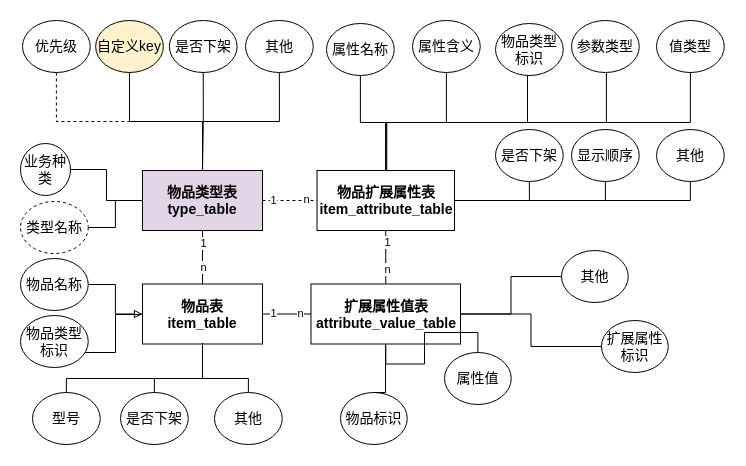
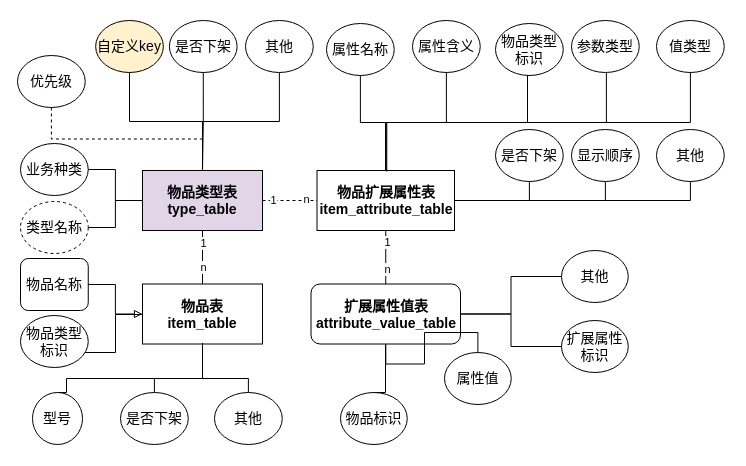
  <mxCell id="0" />
  <mxCell id="1" parent="0" />
  <mxCell id="2" value="" style="edgeStyle=orthogonalEdgeStyle;rounded=0;orthogonalLoop=1;jettySize=auto;html=1;endArrow=none;endFill=0;fontStyle=1;fontSize=14;dashed=1;" parent="1" source="5" target="10" edge="1"><mxGeometry relative="1" as="geometry" /></mxCell>
  <mxCell id="3" value="1" style="edgeLabel;html=1;align=center;verticalAlign=middle;resizable=0;points=[];" parent="2" vertex="1" connectable="0"><mxGeometry x="-0.679" relative="1" as="geometry"><mxPoint x="1" y="-1" as="offset" /></mxGeometry></mxCell>
  <mxCell id="4" value="n" style="edgeLabel;html=1;align=center;verticalAlign=middle;resizable=0;points=[];" parent="2" vertex="1" connectable="0"><mxGeometry x="0.696" y="-2" relative="1" as="geometry"><mxPoint x="-3" y="-4" as="offset" /></mxGeometry></mxCell>
  <mxCell id="5" value="物品类型表&lt;br&gt;type_table" style="rounded=0;whiteSpace=wrap;html=1;fontStyle=1;fontSize=14;fillColor=#e1d5e7;" parent="1" vertex="1"><mxGeometry x="142" y="170" width="120" height="60" as="geometry" /></mxCell>
  <mxCell id="6" value="" style="edgeStyle=orthogonalEdgeStyle;rounded=0;orthogonalLoop=1;jettySize=auto;html=1;endArrow=none;endFill=0;fontStyle=1;fontSize=14;exitX=0;exitY=0.5;exitDx=0;exitDy=0;" parent="1" source="5" target="16" edge="1"><mxGeometry relative="1" as="geometry" /></mxCell>
  <mxCell id="7" value="" style="edgeStyle=orthogonalEdgeStyle;rounded=0;orthogonalLoop=1;jettySize=auto;html=1;endArrow=none;endFill=0;" edge="1" parent="1" source="10" target="15"><mxGeometry relative="1" as="geometry" /></mxCell>
  <mxCell id="8" value="1" style="edgeLabel;html=1;align=center;verticalAlign=middle;resizable=0;points=[];" vertex="1" connectable="0" parent="7"><mxGeometry x="-0.577" y="1" relative="1" as="geometry"><mxPoint as="offset" /></mxGeometry></mxCell>
  <mxCell id="9" value="n" style="edgeLabel;html=1;align=center;verticalAlign=middle;resizable=0;points=[];" vertex="1" connectable="0" parent="7"><mxGeometry x="0.431" y="1" relative="1" as="geometry"><mxPoint as="offset" /></mxGeometry></mxCell>
  <mxCell id="10" value="物品扩展属性表&lt;br&gt;item_attribute_table" style="rounded=0;whiteSpace=wrap;html=1;fontStyle=1;fontSize=14;" parent="1" vertex="1"><mxGeometry x="316.5" y="170" width="137.5" height="60" as="geometry" /></mxCell>
- <mxCell id="11" value="" style="edgeStyle=orthogonalEdgeStyle;rounded=0;orthogonalLoop=1;jettySize=auto;html=1;endArrow=none;endFill=0;fontStyle=1;fontSize=14;" parent="1" source="14" target="15" edge="1"><mxGeometry relative="1" as="geometry" /></mxCell>
- <mxCell id="12" value="n" style="edgeLabel;html=1;align=center;verticalAlign=middle;resizable=0;points=[];" parent="11" vertex="1" connectable="0"><mxGeometry x="0.696" relative="1" as="geometry"><mxPoint x="-4" y="-1" as="offset" /></mxGeometry></mxCell>
- <mxCell id="13" value="1" style="edgeLabel;html=1;align=center;verticalAlign=middle;resizable=0;points=[];" parent="11" vertex="1" connectable="0"><mxGeometry x="-0.579" y="-2" relative="1" as="geometry"><mxPoint y="-3" as="offset" /></mxGeometry></mxCell>
  <mxCell id="14" value="物品表&lt;br&gt;item_table" style="rounded=0;whiteSpace=wrap;html=1;fontStyle=1;fontSize=14;" parent="1" vertex="1"><mxGeometry x="142" y="283.5" width="120" height="60" as="geometry" /></mxCell>
- <mxCell id="15" value="扩展属性值表&lt;br&gt;attribute_value_table" style="rounded=0;whiteSpace=wrap;html=1;fontStyle=1;fontSize=14;" parent="1" vertex="1"><mxGeometry x="310.5" y="283.5" width="149.5" height="60" as="geometry" /></mxCell>
+ <mxCell id="15" value="扩展属性值表&lt;br&gt;attribute_value_table" style="whiteSpace=wrap;html=1;fontStyle=1;fontSize=14;rounded=1;" parent="1" vertex="1"><mxGeometry x="310.5" y="283.5" width="149.5" height="60" as="geometry" /></mxCell>
  <mxCell id="16" value="类型名称" style="ellipse;whiteSpace=wrap;html=1;fontStyle=0;fontSize=14;dashed=1;" parent="1" vertex="1"><mxGeometry x="20" y="201" width="67.75" height="52" as="geometry" /></mxCell>
  <mxCell id="17" value="" style="edgeStyle=orthogonalEdgeStyle;rounded=0;orthogonalLoop=1;jettySize=auto;html=1;endArrow=none;endFill=0;exitX=0.5;exitY=1;exitDx=0;exitDy=0;" parent="1" source="5" target="14" edge="1"><mxGeometry relative="1" as="geometry"><mxPoint x="202" y="292" as="sourcePoint" /></mxGeometry></mxCell>
  <mxCell id="18" value="n" style="edgeLabel;html=1;align=center;verticalAlign=middle;resizable=0;points=[];" parent="17" vertex="1" connectable="0"><mxGeometry x="-0.04" y="-1" relative="1" as="geometry"><mxPoint x="1" y="10" as="offset" /></mxGeometry></mxCell>
  <mxCell id="19" value="1" style="edgeLabel;html=1;align=center;verticalAlign=middle;resizable=0;points=[];" parent="17" vertex="1" connectable="0"><mxGeometry x="-0.801" y="1" relative="1" as="geometry"><mxPoint x="-1" y="7" as="offset" /></mxGeometry></mxCell>
  <mxCell id="20" value="" style="edgeStyle=orthogonalEdgeStyle;rounded=0;orthogonalLoop=1;jettySize=auto;html=1;entryX=0;entryY=0.5;entryDx=0;entryDy=0;endArrow=none;endFill=0;exitX=1;exitY=0.5;exitDx=0;exitDy=0;" edge="1" parent="1" source="21" target="5"><mxGeometry relative="1" as="geometry"><mxPoint x="45.875" y="165" as="targetPoint" /></mxGeometry></mxCell>
- <mxCell id="21" value="业务种类" style="ellipse;whiteSpace=wrap;html=1;fontStyle=0;fontSize=14;" vertex="1" parent="1"><mxGeometry x="20" y="143" width="50" height="52" as="geometry" /></mxCell>
+ <mxCell id="21" value="业务种类" style="ellipse;whiteSpace=wrap;html=1;fontStyle=0;fontSize=14;" vertex="1" parent="1"><mxGeometry x="20" y="143" width="67.75" height="52" as="geometry" /></mxCell>
  <mxCell id="22" value="" style="edgeStyle=orthogonalEdgeStyle;rounded=0;orthogonalLoop=1;jettySize=auto;html=1;endArrow=none;endFill=0;exitX=0.5;exitY=1;exitDx=0;exitDy=0;dashed=1;" edge="1" parent="1" source="23" target="5"><mxGeometry relative="1" as="geometry" /></mxCell>
- <mxCell id="23" value="优先级" style="ellipse;whiteSpace=wrap;html=1;fontStyle=0;fontSize=14;" vertex="1" parent="1"><mxGeometry x="22" y="20" width="67.75" height="52" as="geometry" /></mxCell>
+ <mxCell id="23" value="优先级" style="ellipse;whiteSpace=wrap;html=1;fontStyle=0;fontSize=14;" vertex="1" parent="1"><mxGeometry x="17" y="55" width="67.75" height="52" as="geometry" /></mxCell>
  <mxCell id="24" value="" style="edgeStyle=orthogonalEdgeStyle;rounded=0;orthogonalLoop=1;jettySize=auto;html=1;endArrow=none;endFill=0;" edge="1" parent="1" source="25" target="5"><mxGeometry relative="1" as="geometry" /></mxCell>
  <mxCell id="25" value="自定义key" style="ellipse;whiteSpace=wrap;html=1;fontStyle=0;fontSize=14;fillColor=#fff2cc;" vertex="1" parent="1"><mxGeometry x="95.13" y="20" width="67.75" height="52" as="geometry" /></mxCell>
  <mxCell id="26" value="" style="edgeStyle=orthogonalEdgeStyle;rounded=0;orthogonalLoop=1;jettySize=auto;html=1;endArrow=none;endFill=0;" edge="1" parent="1" source="27" target="5"><mxGeometry relative="1" as="geometry" /></mxCell>
  <mxCell id="27" value="是否下架" style="ellipse;whiteSpace=wrap;html=1;fontStyle=0;fontSize=14;" vertex="1" parent="1"><mxGeometry x="168.88" y="20" width="67.75" height="52" as="geometry" /></mxCell>
  <mxCell id="28" value="" style="edgeStyle=orthogonalEdgeStyle;rounded=0;orthogonalLoop=1;jettySize=auto;html=1;entryX=0.5;entryY=0;entryDx=0;entryDy=0;endArrow=none;endFill=0;" edge="1" parent="1" source="29" target="5"><mxGeometry relative="1" as="geometry" /></mxCell>
  <mxCell id="29" value="其他" style="ellipse;whiteSpace=wrap;html=1;fontStyle=0;fontSize=14;" vertex="1" parent="1"><mxGeometry x="245" y="20" width="67.75" height="52" as="geometry" /></mxCell>
  <mxCell id="30" value="" style="edgeStyle=orthogonalEdgeStyle;rounded=0;orthogonalLoop=1;jettySize=auto;html=1;endArrow=none;endFill=0;" edge="1" parent="1"><mxGeometry relative="1" as="geometry"><mxPoint x="359.875" y="74" as="sourcePoint" /><mxPoint x="385" y="169" as="targetPoint" /><Array as="points"><mxPoint x="360" y="122" /><mxPoint x="385" y="122" /></Array></mxGeometry></mxCell>
  <mxCell id="31" value="属性名称" style="ellipse;whiteSpace=wrap;html=1;fontStyle=0;fontSize=14;" vertex="1" parent="1"><mxGeometry x="326" y="23" width="67.75" height="52" as="geometry" /></mxCell>
  <mxCell id="32" value="" style="edgeStyle=orthogonalEdgeStyle;rounded=0;orthogonalLoop=1;jettySize=auto;html=1;endArrow=none;endFill=0;exitX=0.5;exitY=1;exitDx=0;exitDy=0;entryX=0.5;entryY=0;entryDx=0;entryDy=0;" edge="1" parent="1" source="33" target="10"><mxGeometry relative="1" as="geometry"><mxPoint x="429.875" y="72" as="sourcePoint" /><mxPoint x="369.3" y="171" as="targetPoint" /><Array as="points"><mxPoint x="446" y="122" /><mxPoint x="385" y="122" /></Array></mxGeometry></mxCell>
  <mxCell id="33" value="属性含义" style="ellipse;whiteSpace=wrap;html=1;fontStyle=0;fontSize=14;" vertex="1" parent="1"><mxGeometry x="412" y="20" width="67.75" height="52" as="geometry" /></mxCell>
  <mxCell id="34" value="" style="edgeStyle=orthogonalEdgeStyle;rounded=0;orthogonalLoop=1;jettySize=auto;html=1;endArrow=none;endFill=0;entryX=0.5;entryY=0;entryDx=0;entryDy=0;" edge="1" parent="1" target="10"><mxGeometry relative="1" as="geometry"><mxPoint x="605.875" y="72" as="sourcePoint" /><mxPoint x="358" y="167" as="targetPoint" /><Array as="points"><mxPoint x="606" y="122" /><mxPoint x="385" y="122" /></Array></mxGeometry></mxCell>
  <mxCell id="35" value="" style="edgeStyle=orthogonalEdgeStyle;rounded=0;orthogonalLoop=1;jettySize=auto;html=1;entryX=0.5;entryY=0;entryDx=0;entryDy=0;endArrow=none;endFill=0;exitX=0.5;exitY=1;exitDx=0;exitDy=0;" edge="1" parent="1"><mxGeometry relative="1" as="geometry"><mxPoint x="529.875" y="75" as="sourcePoint" /><mxPoint x="386.25" y="171" as="targetPoint" /><Array as="points"><mxPoint x="527" y="75" /><mxPoint x="527" y="122" /><mxPoint x="386" y="122" /></Array></mxGeometry></mxCell>
  <mxCell id="36" value="值类型" style="ellipse;whiteSpace=wrap;html=1;fontStyle=0;fontSize=14;" vertex="1" parent="1"><mxGeometry x="656" y="20" width="67.75" height="52" as="geometry" /></mxCell>
  <mxCell id="37" value="" style="edgeStyle=orthogonalEdgeStyle;rounded=0;orthogonalLoop=1;jettySize=auto;html=1;entryX=1;entryY=0.5;entryDx=0;entryDy=0;endArrow=none;endFill=0;exitX=0.5;exitY=1;exitDx=0;exitDy=0;" edge="1" parent="1" source="38" target="10"><mxGeometry relative="1" as="geometry"><mxPoint x="729.875" y="259" as="targetPoint" /><Array as="points"><mxPoint x="690" y="200" /></Array></mxGeometry></mxCell>
  <mxCell id="38" value="其他" style="ellipse;whiteSpace=wrap;html=1;fontStyle=0;fontSize=14;" vertex="1" parent="1"><mxGeometry x="656" y="129" width="67.75" height="52" as="geometry" /></mxCell>
  <mxCell id="39" value="" style="edgeStyle=orthogonalEdgeStyle;rounded=0;orthogonalLoop=1;jettySize=auto;html=1;entryX=1;entryY=0.5;entryDx=0;entryDy=0;endArrow=none;endFill=0;exitX=0.5;exitY=1;exitDx=0;exitDy=0;" edge="1" parent="1" source="40" target="10"><mxGeometry relative="1" as="geometry"><mxPoint x="646.875" y="259" as="targetPoint" /><Array as="points"><mxPoint x="605" y="200" /></Array></mxGeometry></mxCell>
  <mxCell id="40" value="显示顺序" style="ellipse;whiteSpace=wrap;html=1;fontStyle=0;fontSize=14;" vertex="1" parent="1"><mxGeometry x="571" y="129" width="67.75" height="52" as="geometry" /></mxCell>
  <mxCell id="41" value="" style="edgeStyle=orthogonalEdgeStyle;rounded=0;orthogonalLoop=1;jettySize=auto;html=1;entryX=1;entryY=0.5;entryDx=0;entryDy=0;endArrow=none;endFill=0;exitX=0.5;exitY=1;exitDx=0;exitDy=0;" edge="1" parent="1" source="42" target="10"><mxGeometry relative="1" as="geometry"><mxPoint x="556.875" y="259" as="targetPoint" /><Array as="points"><mxPoint x="529" y="200" /></Array></mxGeometry></mxCell>
  <mxCell id="42" value="是否下架" style="ellipse;whiteSpace=wrap;html=1;fontStyle=0;fontSize=14;" vertex="1" parent="1"><mxGeometry x="495" y="129" width="67.75" height="52" as="geometry" /></mxCell>
  <mxCell id="43" value="" style="edgeStyle=orthogonalEdgeStyle;rounded=0;orthogonalLoop=1;jettySize=auto;html=1;entryX=0.5;entryY=0;entryDx=0;entryDy=0;endArrow=none;endFill=0;exitX=0.5;exitY=1;exitDx=0;exitDy=0;" edge="1" parent="1"><mxGeometry relative="1" as="geometry"><mxPoint x="689.875" y="72" as="sourcePoint" /><mxPoint x="385.25" y="170" as="targetPoint" /><Array as="points"><mxPoint x="690" y="122" /><mxPoint x="385" y="122" /></Array></mxGeometry></mxCell>
  <mxCell id="44" value="参数类型" style="ellipse;whiteSpace=wrap;html=1;fontStyle=0;fontSize=14;" vertex="1" parent="1"><mxGeometry x="571" y="20" width="67.75" height="52" as="geometry" /></mxCell>
  <mxCell id="45" value="物品类型标识" style="ellipse;whiteSpace=wrap;html=1;fontStyle=0;fontSize=14;" vertex="1" parent="1"><mxGeometry x="495" y="23" width="67.75" height="52" as="geometry" /></mxCell>
  <mxCell id="46" value="" style="edgeStyle=orthogonalEdgeStyle;rounded=0;orthogonalLoop=1;jettySize=auto;html=1;endArrow=block;endFill=0;" edge="1" parent="1" source="47" target="14"><mxGeometry relative="1" as="geometry" /></mxCell>
- <mxCell id="47" value="物品名称" style="ellipse;whiteSpace=wrap;html=1;fontStyle=0;fontSize=14;" vertex="1" parent="1"><mxGeometry x="20" y="258" width="67.75" height="52" as="geometry" /></mxCell>
+ <mxCell id="47" value="物品名称" style="whiteSpace=wrap;html=1;fontStyle=0;fontSize=14;rounded=1;" vertex="1" parent="1"><mxGeometry x="20" y="258" width="67.75" height="52" as="geometry" /></mxCell>
  <mxCell id="48" value="" style="edgeStyle=orthogonalEdgeStyle;rounded=0;orthogonalLoop=1;jettySize=auto;html=1;endArrow=none;endFill=0;exitX=0.5;exitY=0;exitDx=0;exitDy=0;" edge="1" parent="1" source="49"><mxGeometry relative="1" as="geometry"><mxPoint x="146.875" y="394" as="sourcePoint" /><mxPoint x="202" y="342.5" as="targetPoint" /><Array as="points"><mxPoint x="154" y="378" /><mxPoint x="202" y="378" /></Array></mxGeometry></mxCell>
  <mxCell id="49" value="是否下架" style="ellipse;whiteSpace=wrap;html=1;fontStyle=0;fontSize=14;" vertex="1" parent="1"><mxGeometry x="120" y="392" width="67.75" height="52" as="geometry" /></mxCell>
  <mxCell id="50" value="" style="edgeStyle=orthogonalEdgeStyle;rounded=0;orthogonalLoop=1;jettySize=auto;html=1;entryX=0.5;entryY=1;entryDx=0;entryDy=0;endArrow=none;endFill=0;exitX=0.5;exitY=0;exitDx=0;exitDy=0;" edge="1" parent="1" source="51" target="14"><mxGeometry relative="1" as="geometry"><Array as="points"><mxPoint x="66" y="378" /><mxPoint x="202" y="378" /></Array></mxGeometry></mxCell>
- <mxCell id="51" value="型号" style="ellipse;whiteSpace=wrap;html=1;fontStyle=0;fontSize=14;" vertex="1" parent="1"><mxGeometry x="32" y="392" width="67.75" height="52" as="geometry" /></mxCell>
+ <mxCell id="51" value="型号" style="ellipse;whiteSpace=wrap;html=1;fontStyle=0;fontSize=14;" vertex="1" parent="1"><mxGeometry x="32" y="392" width="50" height="52" as="geometry" /></mxCell>
  <mxCell id="52" value="" style="edgeStyle=orthogonalEdgeStyle;rounded=0;orthogonalLoop=1;jettySize=auto;html=1;endArrow=none;endFill=0;" edge="1" parent="1" source="53" target="14"><mxGeometry relative="1" as="geometry"><Array as="points"><mxPoint x="115" y="352" /><mxPoint x="115" y="314" /></Array></mxGeometry></mxCell>
  <mxCell id="53" value="物品类型标识" style="ellipse;whiteSpace=wrap;html=1;fontStyle=0;fontSize=14;" vertex="1" parent="1"><mxGeometry x="20" y="315" width="67.75" height="52" as="geometry" /></mxCell>
  <mxCell id="54" value="" style="edgeStyle=orthogonalEdgeStyle;rounded=0;orthogonalLoop=1;jettySize=auto;html=1;endArrow=none;endFill=0;" edge="1" parent="1" source="55" target="14"><mxGeometry relative="1" as="geometry"><Array as="points"><mxPoint x="248" y="378" /><mxPoint x="202" y="378" /></Array></mxGeometry></mxCell>
  <mxCell id="55" value="其他" style="ellipse;whiteSpace=wrap;html=1;fontStyle=0;fontSize=14;" vertex="1" parent="1"><mxGeometry x="214" y="392" width="67.75" height="52" as="geometry" /></mxCell>
  <mxCell id="56" value="" style="edgeStyle=orthogonalEdgeStyle;rounded=0;orthogonalLoop=1;jettySize=auto;html=1;endArrow=none;endFill=0;" edge="1" parent="1" source="57" target="15"><mxGeometry relative="1" as="geometry" /></mxCell>
  <mxCell id="57" value="其他" style="ellipse;whiteSpace=wrap;html=1;fontStyle=0;fontSize=14;" vertex="1" parent="1"><mxGeometry x="561" y="250" width="66.75" height="52" as="geometry" /></mxCell>
  <mxCell id="58" value="" style="edgeStyle=orthogonalEdgeStyle;rounded=0;orthogonalLoop=1;jettySize=auto;html=1;endArrow=none;endFill=0;" edge="1" parent="1" source="59" target="15"><mxGeometry relative="1" as="geometry" /></mxCell>
  <mxCell id="59" value="属性值" style="ellipse;whiteSpace=wrap;html=1;fontStyle=0;fontSize=14;" vertex="1" parent="1"><mxGeometry x="444" y="352" width="66.75" height="52" as="geometry" /></mxCell>
  <mxCell id="60" value="" style="edgeStyle=orthogonalEdgeStyle;rounded=0;orthogonalLoop=1;jettySize=auto;html=1;endArrow=none;endFill=0;exitX=0.5;exitY=0;exitDx=0;exitDy=0;" edge="1" parent="1" source="61" target="15"><mxGeometry relative="1" as="geometry"><Array as="points"><mxPoint x="385" y="392" /></Array></mxGeometry></mxCell>
  <mxCell id="61" value="物品标识" style="ellipse;whiteSpace=wrap;html=1;fontStyle=0;fontSize=14;" vertex="1" parent="1"><mxGeometry x="340" y="392" width="66.75" height="52" as="geometry" /></mxCell>
  <mxCell id="62" value="" style="edgeStyle=orthogonalEdgeStyle;rounded=0;orthogonalLoop=1;jettySize=auto;html=1;entryX=1;entryY=0.5;entryDx=0;entryDy=0;endArrow=none;endFill=0;" edge="1" parent="1" source="63" target="15"><mxGeometry relative="1" as="geometry" /></mxCell>
- <mxCell id="63" value="扩展属性标识" style="ellipse;whiteSpace=wrap;html=1;fontStyle=0;fontSize=14;" vertex="1" parent="1"><mxGeometry x="601" y="320" width="66.75" height="52" as="geometry" /></mxCell>
+ <mxCell id="63" value="扩展属性标识" style="ellipse;whiteSpace=wrap;html=1;fontStyle=0;fontSize=14;" vertex="1" parent="1"><mxGeometry x="561" y="320" width="66.75" height="52" as="geometry" /></mxCell>
